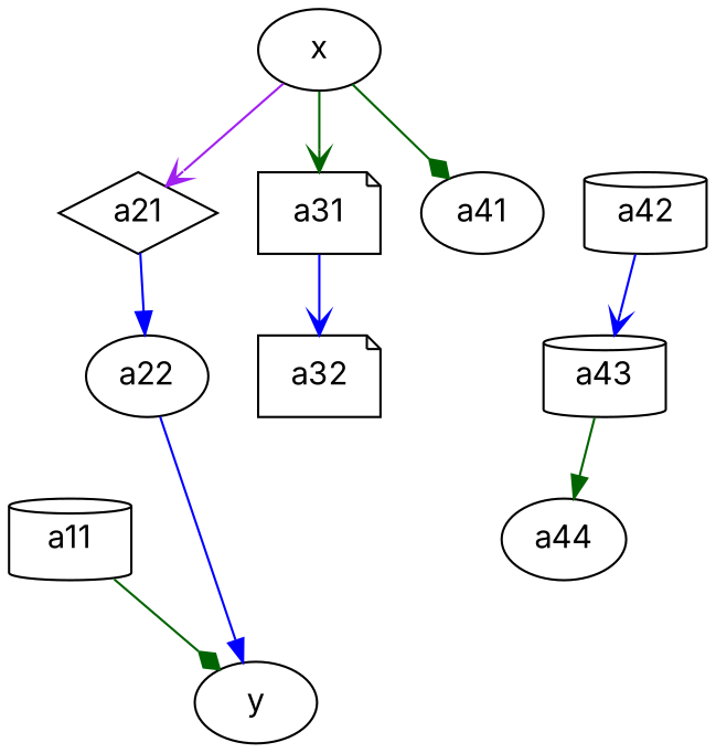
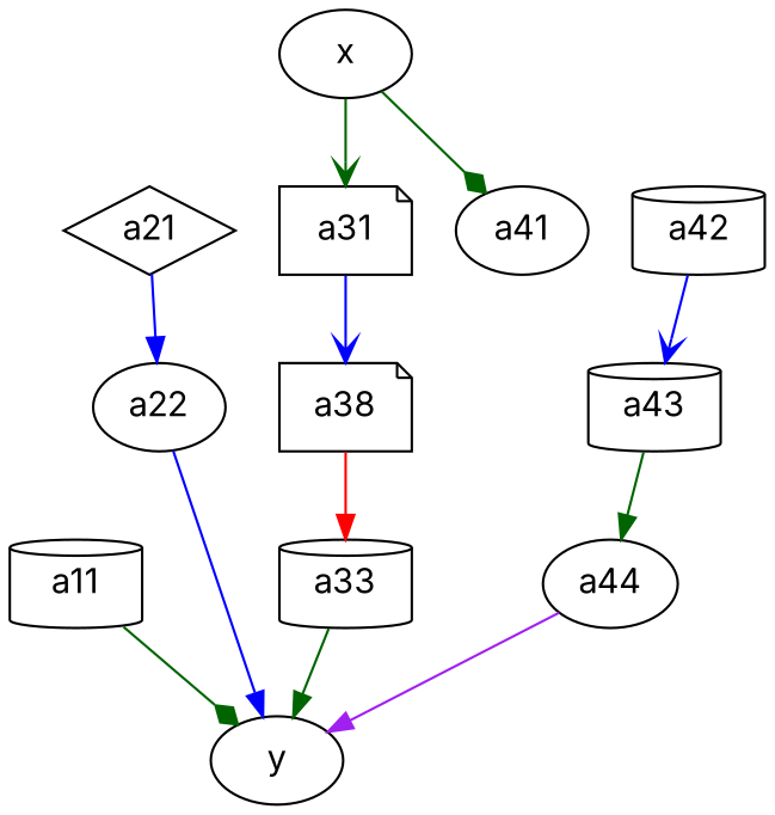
  digraph {
    fontname=Inter
    node [fontname=Inter shape=ellipse]
    edge [arrowhead=normal color=darkgreen fontname=Inter]
    a11 [shape=cylinder]
    y
    a21 [shape=diamond]
    a22
    a31 [shape=note]
-   a32 [shape=note]
+   a32 [shape=note label=a38]
+   a33 [shape=cylinder]
    a42 [shape=cylinder]
    a43 [shape=cylinder]
    a44
    x
    a41
    a11 -> y [arrowhead=diamond]
    a21 -> a22 [color=blue]
    a22 -> y [color=blue]
    a31 -> a32 [arrowhead=vee color=blue]
+   a32 -> a33 [color=red]
+   a33 -> y
    a42 -> a43 [arrowhead=vee color=blue]
    a43 -> a44
-   x -> a21 [arrowhead=vee color=purple]
+   a44 -> y [color=purple]
    x -> a31 [arrowhead=vee]
    x -> a41 [arrowhead=diamond]
  }
